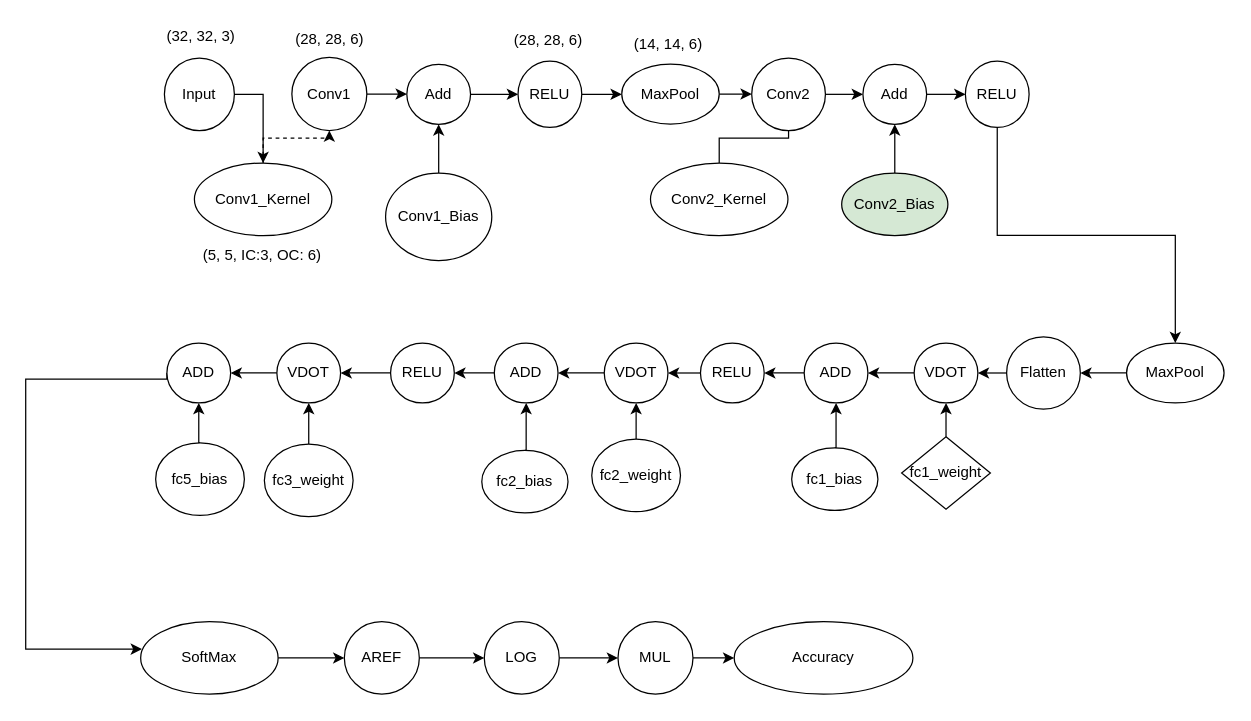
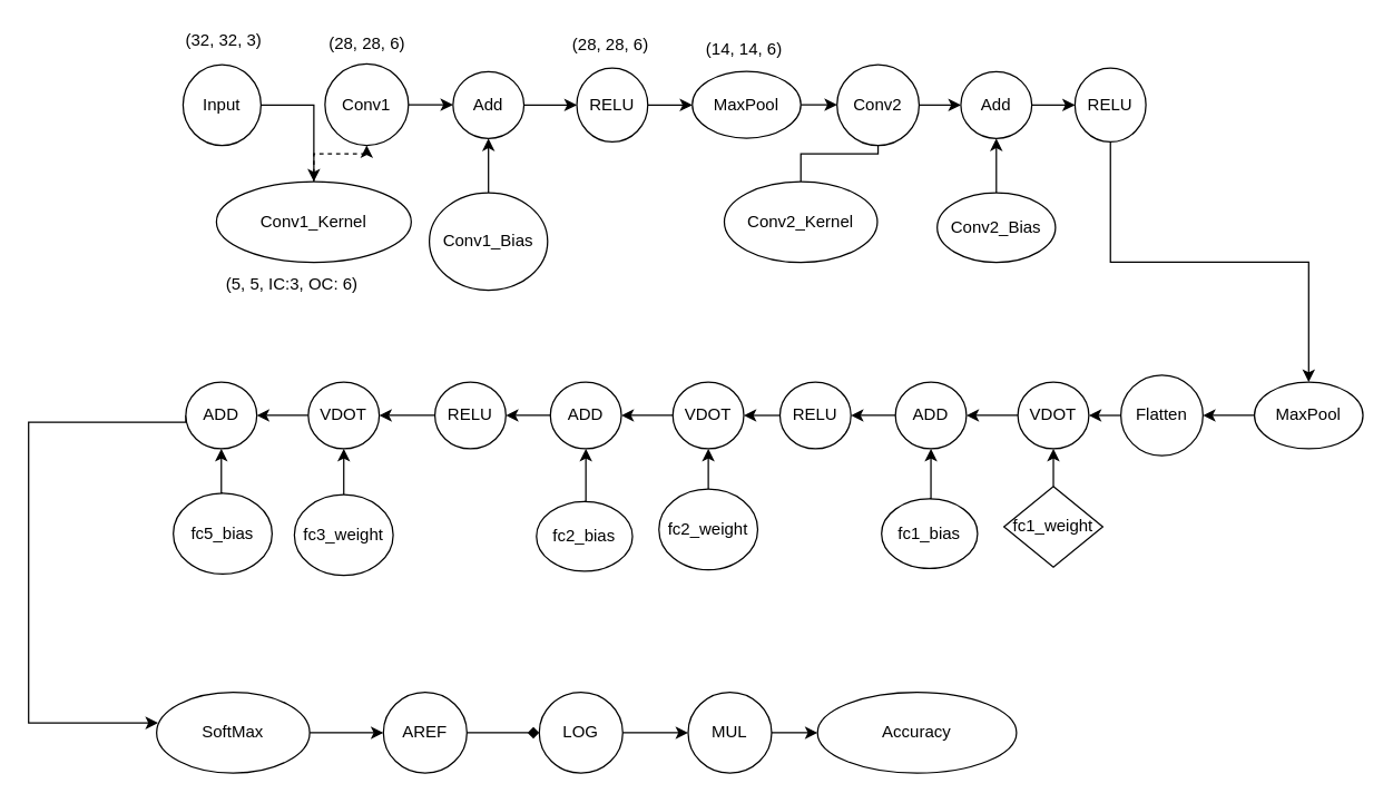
  <mxCell id="0" />
  <mxCell id="1" parent="0" />
  <mxCell id="2" style="edgeStyle=orthogonalEdgeStyle;rounded=0;orthogonalLoop=1;jettySize=auto;html=1;exitX=1;exitY=0.5;exitDx=0;exitDy=0;" edge="1" parent="1" source="3" target="7"><mxGeometry relative="1" as="geometry" /></mxCell>
  <mxCell id="3" value="Input" style="ellipse;whiteSpace=wrap;html=1;" vertex="1" parent="1"><mxGeometry x="131" y="46" width="56" height="58" as="geometry" /></mxCell>
  <mxCell id="4" style="edgeStyle=orthogonalEdgeStyle;rounded=0;orthogonalLoop=1;jettySize=auto;html=1;exitX=1;exitY=0.5;exitDx=0;exitDy=0;entryX=0;entryY=0.5;entryDx=0;entryDy=0;" edge="1" parent="1" source="5" target="9"><mxGeometry relative="1" as="geometry" /></mxCell>
  <mxCell id="5" value="Conv1" style="ellipse;whiteSpace=wrap;html=1;" vertex="1" parent="1"><mxGeometry x="233" y="45.5" width="60" height="58.5" as="geometry" /></mxCell>
  <mxCell id="6" style="edgeStyle=orthogonalEdgeStyle;rounded=0;orthogonalLoop=1;jettySize=auto;html=1;exitX=0.5;exitY=0;exitDx=0;exitDy=0;entryX=0.5;entryY=1;entryDx=0;entryDy=0;dashed=1;" edge="1" parent="1" source="7" target="5"><mxGeometry relative="1" as="geometry" /></mxCell>
- <mxCell id="7" value="Conv1_Kernel" style="ellipse;whiteSpace=wrap;html=1;" vertex="1" parent="1"><mxGeometry x="155" y="130" width="110" height="58" as="geometry" /></mxCell>
+ <mxCell id="7" value="Conv1_Kernel" style="ellipse;whiteSpace=wrap;html=1;" vertex="1" parent="1"><mxGeometry x="155" y="130" width="140" height="58" as="geometry" /></mxCell>
  <mxCell id="8" style="edgeStyle=orthogonalEdgeStyle;rounded=0;orthogonalLoop=1;jettySize=auto;html=1;exitX=1;exitY=0.5;exitDx=0;exitDy=0;entryX=0;entryY=0.5;entryDx=0;entryDy=0;" edge="1" parent="1" source="9" target="13"><mxGeometry relative="1" as="geometry" /></mxCell>
  <mxCell id="9" value="Add" style="ellipse;whiteSpace=wrap;html=1;" vertex="1" parent="1"><mxGeometry x="325" y="51" width="51" height="48" as="geometry" /></mxCell>
  <mxCell id="10" style="edgeStyle=orthogonalEdgeStyle;rounded=0;orthogonalLoop=1;jettySize=auto;html=1;exitX=0.5;exitY=0;exitDx=0;exitDy=0;entryX=0.5;entryY=1;entryDx=0;entryDy=0;" edge="1" parent="1" source="11" target="9"><mxGeometry relative="1" as="geometry" /></mxCell>
  <mxCell id="11" value="Conv1_Bias" style="ellipse;whiteSpace=wrap;html=1;" vertex="1" parent="1"><mxGeometry x="308" y="138" width="85" height="70" as="geometry" /></mxCell>
  <mxCell id="12" style="edgeStyle=orthogonalEdgeStyle;rounded=0;orthogonalLoop=1;jettySize=auto;html=1;exitX=1;exitY=0.5;exitDx=0;exitDy=0;entryX=0;entryY=0.5;entryDx=0;entryDy=0;" edge="1" parent="1" source="13" target="15"><mxGeometry relative="1" as="geometry" /></mxCell>
  <mxCell id="13" value="RELU" style="ellipse;whiteSpace=wrap;html=1;" vertex="1" parent="1"><mxGeometry x="414" y="48.5" width="51" height="53" as="geometry" /></mxCell>
  <mxCell id="14" style="edgeStyle=orthogonalEdgeStyle;rounded=0;orthogonalLoop=1;jettySize=auto;html=1;exitX=1;exitY=0.5;exitDx=0;exitDy=0;entryX=0;entryY=0.5;entryDx=0;entryDy=0;" edge="1" parent="1" source="15" target="17"><mxGeometry relative="1" as="geometry" /></mxCell>
  <mxCell id="15" value="MaxPool" style="ellipse;whiteSpace=wrap;html=1;" vertex="1" parent="1"><mxGeometry x="497" y="50.75" width="78" height="48" as="geometry" /></mxCell>
  <mxCell id="16" style="edgeStyle=orthogonalEdgeStyle;rounded=0;orthogonalLoop=1;jettySize=auto;html=1;exitX=1;exitY=0.5;exitDx=0;exitDy=0;entryX=0;entryY=0.5;entryDx=0;entryDy=0;" edge="1" parent="1" source="17" target="23"><mxGeometry relative="1" as="geometry" /></mxCell>
  <mxCell id="17" value="Conv2" style="ellipse;whiteSpace=wrap;html=1;" vertex="1" parent="1"><mxGeometry x="601" y="46" width="59" height="58" as="geometry" /></mxCell>
  <mxCell id="18" style="edgeStyle=orthogonalEdgeStyle;rounded=0;orthogonalLoop=1;jettySize=auto;html=1;exitX=0.5;exitY=0;exitDx=0;exitDy=0;entryX=0.5;entryY=1;entryDx=0;entryDy=0;endArrow=none;" edge="1" parent="1" source="19" target="17"><mxGeometry relative="1" as="geometry" /></mxCell>
  <mxCell id="19" value="Conv2_Kernel" style="ellipse;whiteSpace=wrap;html=1;" vertex="1" parent="1"><mxGeometry x="520" y="130" width="110" height="58" as="geometry" /></mxCell>
  <mxCell id="20" style="edgeStyle=orthogonalEdgeStyle;rounded=0;orthogonalLoop=1;jettySize=auto;html=1;exitX=0.5;exitY=0;exitDx=0;exitDy=0;entryX=0.5;entryY=1;entryDx=0;entryDy=0;" edge="1" parent="1" source="21" target="23"><mxGeometry relative="1" as="geometry" /></mxCell>
- <mxCell id="21" value="Conv2_Bias" style="ellipse;whiteSpace=wrap;html=1;fillColor=#d5e8d4;" vertex="1" parent="1"><mxGeometry x="673" y="138" width="85" height="50" as="geometry" /></mxCell>
+ <mxCell id="21" value="Conv2_Bias" style="ellipse;whiteSpace=wrap;html=1;" vertex="1" parent="1"><mxGeometry x="673" y="138" width="85" height="50" as="geometry" /></mxCell>
  <mxCell id="22" style="edgeStyle=orthogonalEdgeStyle;rounded=0;orthogonalLoop=1;jettySize=auto;html=1;exitX=1;exitY=0.5;exitDx=0;exitDy=0;entryX=0;entryY=0.5;entryDx=0;entryDy=0;" edge="1" parent="1" source="23" target="25"><mxGeometry relative="1" as="geometry" /></mxCell>
  <mxCell id="23" value="Add" style="ellipse;whiteSpace=wrap;html=1;" vertex="1" parent="1"><mxGeometry x="690" y="51" width="51" height="48" as="geometry" /></mxCell>
  <mxCell id="24" style="edgeStyle=orthogonalEdgeStyle;rounded=0;orthogonalLoop=1;jettySize=auto;html=1;exitX=0.5;exitY=1;exitDx=0;exitDy=0;entryX=0.5;entryY=0;entryDx=0;entryDy=0;" edge="1" parent="1" source="25" target="27"><mxGeometry relative="1" as="geometry" /></mxCell>
  <mxCell id="25" value="RELU" style="ellipse;whiteSpace=wrap;html=1;" vertex="1" parent="1"><mxGeometry x="772" y="48.5" width="51" height="53" as="geometry" /></mxCell>
  <mxCell id="26" style="edgeStyle=orthogonalEdgeStyle;rounded=0;orthogonalLoop=1;jettySize=auto;html=1;exitX=0;exitY=0.5;exitDx=0;exitDy=0;entryX=1;entryY=0.5;entryDx=0;entryDy=0;" edge="1" parent="1" source="27" target="29"><mxGeometry relative="1" as="geometry" /></mxCell>
  <mxCell id="27" value="MaxPool" style="ellipse;whiteSpace=wrap;html=1;" vertex="1" parent="1"><mxGeometry x="901" y="274" width="78" height="48" as="geometry" /></mxCell>
  <mxCell id="28" style="edgeStyle=orthogonalEdgeStyle;rounded=0;orthogonalLoop=1;jettySize=auto;html=1;exitX=0;exitY=0.5;exitDx=0;exitDy=0;entryX=1;entryY=0.5;entryDx=0;entryDy=0;" edge="1" parent="1" source="29" target="35"><mxGeometry relative="1" as="geometry" /></mxCell>
  <mxCell id="29" value="Flatten" style="ellipse;whiteSpace=wrap;html=1;" vertex="1" parent="1"><mxGeometry x="805" y="269" width="59" height="58" as="geometry" /></mxCell>
  <mxCell id="30" style="edgeStyle=orthogonalEdgeStyle;rounded=0;orthogonalLoop=1;jettySize=auto;html=1;exitX=0.5;exitY=0;exitDx=0;exitDy=0;entryX=0.5;entryY=1;entryDx=0;entryDy=0;" edge="1" parent="1" source="31" target="35"><mxGeometry relative="1" as="geometry" /></mxCell>
  <mxCell id="31" value="fc1_weight" style="rhombus;whiteSpace=wrap;html=1;" vertex="1" parent="1"><mxGeometry x="721" y="349" width="71" height="58" as="geometry" /></mxCell>
  <mxCell id="32" style="edgeStyle=orthogonalEdgeStyle;rounded=0;orthogonalLoop=1;jettySize=auto;html=1;exitX=0.5;exitY=0;exitDx=0;exitDy=0;entryX=0.5;entryY=1;entryDx=0;entryDy=0;" edge="1" parent="1" source="33" target="37"><mxGeometry relative="1" as="geometry" /></mxCell>
  <mxCell id="33" value="fc1_bias" style="ellipse;whiteSpace=wrap;html=1;" vertex="1" parent="1"><mxGeometry x="633" y="358" width="69" height="50" as="geometry" /></mxCell>
  <mxCell id="34" value="" style="edgeStyle=orthogonalEdgeStyle;rounded=0;orthogonalLoop=1;jettySize=auto;html=1;" edge="1" parent="1" source="35" target="37"><mxGeometry relative="1" as="geometry" /></mxCell>
  <mxCell id="35" value="VDOT" style="ellipse;whiteSpace=wrap;html=1;" vertex="1" parent="1"><mxGeometry x="731" y="274" width="51" height="48" as="geometry" /></mxCell>
  <mxCell id="36" style="edgeStyle=orthogonalEdgeStyle;rounded=0;orthogonalLoop=1;jettySize=auto;html=1;exitX=0;exitY=0.5;exitDx=0;exitDy=0;entryX=1;entryY=0.5;entryDx=0;entryDy=0;" edge="1" parent="1" source="37" target="39"><mxGeometry relative="1" as="geometry" /></mxCell>
  <mxCell id="37" value="ADD" style="ellipse;whiteSpace=wrap;html=1;" vertex="1" parent="1"><mxGeometry x="643" y="274" width="51" height="48" as="geometry" /></mxCell>
  <mxCell id="38" style="edgeStyle=orthogonalEdgeStyle;rounded=0;orthogonalLoop=1;jettySize=auto;html=1;exitX=0;exitY=0.5;exitDx=0;exitDy=0;entryX=1;entryY=0.5;entryDx=0;entryDy=0;" edge="1" parent="1" source="39" target="45"><mxGeometry relative="1" as="geometry" /></mxCell>
  <mxCell id="39" value="RELU" style="ellipse;whiteSpace=wrap;html=1;" vertex="1" parent="1"><mxGeometry x="560" y="274" width="51" height="48" as="geometry" /></mxCell>
  <mxCell id="40" style="edgeStyle=orthogonalEdgeStyle;rounded=0;orthogonalLoop=1;jettySize=auto;html=1;exitX=0.5;exitY=0;exitDx=0;exitDy=0;entryX=0.5;entryY=1;entryDx=0;entryDy=0;" edge="1" parent="1" source="41" target="45"><mxGeometry relative="1" as="geometry" /></mxCell>
  <mxCell id="41" value="fc2_weight" style="ellipse;whiteSpace=wrap;html=1;" vertex="1" parent="1"><mxGeometry x="473" y="351" width="71" height="58" as="geometry" /></mxCell>
  <mxCell id="42" style="edgeStyle=orthogonalEdgeStyle;rounded=0;orthogonalLoop=1;jettySize=auto;html=1;exitX=0.5;exitY=0;exitDx=0;exitDy=0;entryX=0.5;entryY=1;entryDx=0;entryDy=0;" edge="1" parent="1" source="43" target="47"><mxGeometry relative="1" as="geometry" /></mxCell>
  <mxCell id="43" value="fc2_bias" style="ellipse;whiteSpace=wrap;html=1;" vertex="1" parent="1"><mxGeometry x="385" y="360" width="69" height="50" as="geometry" /></mxCell>
  <mxCell id="44" style="edgeStyle=orthogonalEdgeStyle;rounded=0;orthogonalLoop=1;jettySize=auto;html=1;exitX=0;exitY=0.5;exitDx=0;exitDy=0;entryX=1;entryY=0.5;entryDx=0;entryDy=0;" edge="1" parent="1" source="45" target="47"><mxGeometry relative="1" as="geometry" /></mxCell>
  <mxCell id="45" value="VDOT" style="ellipse;whiteSpace=wrap;html=1;" vertex="1" parent="1"><mxGeometry x="483" y="274" width="51" height="48" as="geometry" /></mxCell>
  <mxCell id="46" style="edgeStyle=orthogonalEdgeStyle;rounded=0;orthogonalLoop=1;jettySize=auto;html=1;exitX=0;exitY=0.5;exitDx=0;exitDy=0;entryX=1;entryY=0.5;entryDx=0;entryDy=0;" edge="1" parent="1" source="47" target="49"><mxGeometry relative="1" as="geometry" /></mxCell>
  <mxCell id="47" value="ADD" style="ellipse;whiteSpace=wrap;html=1;" vertex="1" parent="1"><mxGeometry x="395" y="274" width="51" height="48" as="geometry" /></mxCell>
  <mxCell id="48" style="edgeStyle=orthogonalEdgeStyle;rounded=0;orthogonalLoop=1;jettySize=auto;html=1;exitX=0;exitY=0.5;exitDx=0;exitDy=0;entryX=1;entryY=0.5;entryDx=0;entryDy=0;" edge="1" parent="1" source="49" target="53"><mxGeometry relative="1" as="geometry" /></mxCell>
  <mxCell id="49" value="RELU" style="ellipse;whiteSpace=wrap;html=1;" vertex="1" parent="1"><mxGeometry x="312" y="274" width="51" height="48" as="geometry" /></mxCell>
  <mxCell id="50" style="edgeStyle=orthogonalEdgeStyle;rounded=0;orthogonalLoop=1;jettySize=auto;html=1;exitX=0.5;exitY=0;exitDx=0;exitDy=0;entryX=0.5;entryY=1;entryDx=0;entryDy=0;" edge="1" parent="1" source="51" target="53"><mxGeometry relative="1" as="geometry" /></mxCell>
  <mxCell id="51" value="fc3_weight" style="ellipse;whiteSpace=wrap;html=1;" vertex="1" parent="1"><mxGeometry x="211" y="355" width="71" height="58" as="geometry" /></mxCell>
  <mxCell id="52" style="edgeStyle=orthogonalEdgeStyle;rounded=0;orthogonalLoop=1;jettySize=auto;html=1;exitX=0;exitY=0.5;exitDx=0;exitDy=0;entryX=1;entryY=0.5;entryDx=0;entryDy=0;" edge="1" parent="1" source="53" target="55"><mxGeometry relative="1" as="geometry" /></mxCell>
  <mxCell id="53" value="VDOT" style="ellipse;whiteSpace=wrap;html=1;" vertex="1" parent="1"><mxGeometry x="221" y="274" width="51" height="48" as="geometry" /></mxCell>
  <mxCell id="54" style="edgeStyle=orthogonalEdgeStyle;rounded=0;orthogonalLoop=1;jettySize=auto;html=1;exitX=0;exitY=0.5;exitDx=0;exitDy=0;entryX=0.009;entryY=0.379;entryDx=0;entryDy=0;entryPerimeter=0;" edge="1" parent="1" source="55" target="57"><mxGeometry relative="1" as="geometry"><Array as="points"><mxPoint x="20" y="303" /><mxPoint x="20" y="519" /></Array></mxGeometry></mxCell>
  <mxCell id="55" value="ADD" style="ellipse;whiteSpace=wrap;html=1;" vertex="1" parent="1"><mxGeometry x="133" y="274" width="51" height="48" as="geometry" /></mxCell>
  <mxCell id="56" style="edgeStyle=orthogonalEdgeStyle;rounded=0;orthogonalLoop=1;jettySize=auto;html=1;exitX=1;exitY=0.5;exitDx=0;exitDy=0;entryX=0;entryY=0.5;entryDx=0;entryDy=0;" edge="1" parent="1" source="57" target="59"><mxGeometry relative="1" as="geometry" /></mxCell>
  <mxCell id="57" value="SoftMax" style="ellipse;whiteSpace=wrap;html=1;" vertex="1" parent="1"><mxGeometry x="112" y="497" width="110" height="58" as="geometry" /></mxCell>
- <mxCell id="58" style="edgeStyle=orthogonalEdgeStyle;rounded=0;orthogonalLoop=1;jettySize=auto;html=1;exitX=1;exitY=0.5;exitDx=0;exitDy=0;entryX=0;entryY=0.5;entryDx=0;entryDy=0;" edge="1" parent="1" source="59" target="61"><mxGeometry relative="1" as="geometry" /></mxCell>
+ <mxCell id="58" style="edgeStyle=orthogonalEdgeStyle;rounded=0;orthogonalLoop=1;jettySize=auto;html=1;exitX=1;exitY=0.5;exitDx=0;exitDy=0;entryX=0;entryY=0.5;entryDx=0;entryDy=0;endArrow=diamond;" edge="1" parent="1" source="59" target="61"><mxGeometry relative="1" as="geometry" /></mxCell>
  <mxCell id="59" value="AREF" style="ellipse;whiteSpace=wrap;html=1;" vertex="1" parent="1"><mxGeometry x="275" y="497" width="60" height="58" as="geometry" /></mxCell>
  <mxCell id="60" style="edgeStyle=orthogonalEdgeStyle;rounded=0;orthogonalLoop=1;jettySize=auto;html=1;exitX=1;exitY=0.5;exitDx=0;exitDy=0;" edge="1" parent="1" source="61" target="64"><mxGeometry relative="1" as="geometry" /></mxCell>
  <mxCell id="61" value="LOG" style="ellipse;whiteSpace=wrap;html=1;" vertex="1" parent="1"><mxGeometry x="387" y="497" width="60" height="58" as="geometry" /></mxCell>
  <mxCell id="62" value="Accuracy" style="ellipse;whiteSpace=wrap;html=1;" vertex="1" parent="1"><mxGeometry x="587" y="497" width="143" height="58" as="geometry" /></mxCell>
  <mxCell id="63" style="edgeStyle=orthogonalEdgeStyle;rounded=0;orthogonalLoop=1;jettySize=auto;html=1;exitX=1;exitY=0.5;exitDx=0;exitDy=0;entryX=0;entryY=0.5;entryDx=0;entryDy=0;" edge="1" parent="1" source="64" target="62"><mxGeometry relative="1" as="geometry" /></mxCell>
  <mxCell id="64" value="MUL" style="ellipse;whiteSpace=wrap;html=1;" vertex="1" parent="1"><mxGeometry x="494" y="497" width="60" height="58" as="geometry" /></mxCell>
  <mxCell id="65" style="edgeStyle=orthogonalEdgeStyle;rounded=0;orthogonalLoop=1;jettySize=auto;html=1;exitX=0.5;exitY=0;exitDx=0;exitDy=0;entryX=0.5;entryY=1;entryDx=0;entryDy=0;" edge="1" parent="1" source="66" target="55"><mxGeometry relative="1" as="geometry" /></mxCell>
  <mxCell id="66" value="fc5_bias" style="ellipse;whiteSpace=wrap;html=1;" vertex="1" parent="1"><mxGeometry x="124" y="354" width="71" height="58" as="geometry" /></mxCell>
  <mxCell id="67" value="(32, 32, 3)" style="text;html=1;align=center;verticalAlign=middle;resizable=0;points=[];autosize=1;strokeColor=none;fillColor=none;" vertex="1" parent="1"><mxGeometry x="127" y="20" width="65" height="18" as="geometry" /></mxCell>
  <mxCell id="68" value="(28, 28, 6)" style="text;html=1;align=center;verticalAlign=middle;resizable=0;points=[];autosize=1;strokeColor=none;fillColor=none;" vertex="1" parent="1"><mxGeometry x="230" y="22" width="65" height="18" as="geometry" /></mxCell>
  <mxCell id="69" value="(5, 5, IC:3, OC: 6)" style="text;html=1;align=center;verticalAlign=middle;resizable=0;points=[];autosize=1;strokeColor=none;fillColor=none;" vertex="1" parent="1"><mxGeometry x="156" y="195" width="105" height="18" as="geometry" /></mxCell>
  <mxCell id="70" value="(28, 28, 6)" style="text;html=1;align=center;verticalAlign=middle;resizable=0;points=[];autosize=1;strokeColor=none;fillColor=none;" vertex="1" parent="1"><mxGeometry x="405" y="23" width="65" height="18" as="geometry" /></mxCell>
  <mxCell id="71" value="(14, 14, 6)" style="text;html=1;align=center;verticalAlign=middle;resizable=0;points=[];autosize=1;strokeColor=none;fillColor=none;" vertex="1" parent="1"><mxGeometry x="501" y="26" width="65" height="18" as="geometry" /></mxCell>
